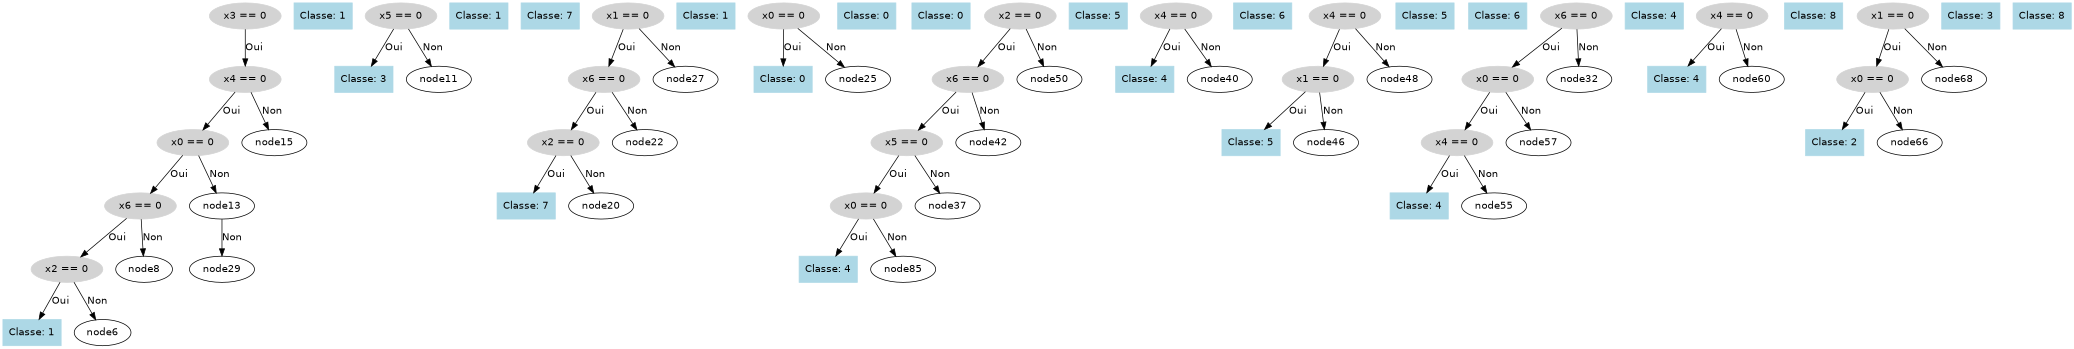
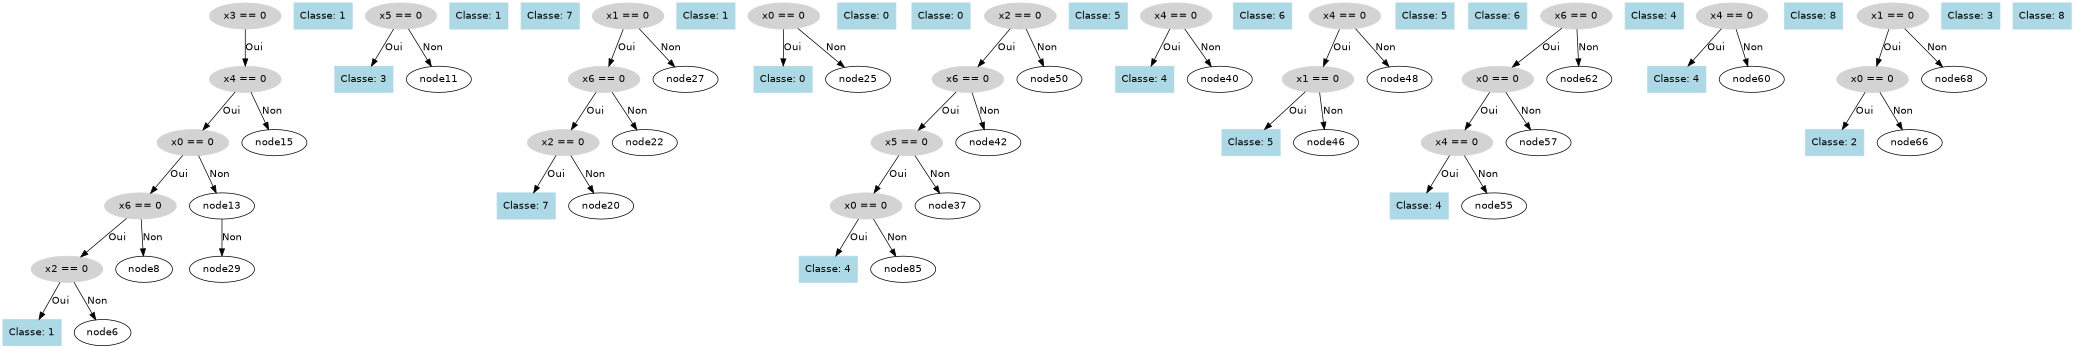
  digraph {
    fontname="DejaVu Sans"
    node [color=lightblue fontname="DejaVu Sans" shape=box style=filled]
    edge [fontname="DejaVu Sans"]
    n1 [color=lightgray label="x3 == 0" shape=ellipse]
    n2 [color=lightgray label="x4 == 0" shape=ellipse]
    n3 [color=lightgray label="x0 == 0" shape=ellipse]
    node15 [color="" shape="" style=""]
    node29 [color="" shape="" style=""]
    n6 [color=lightgray label="x6 == 0" shape=ellipse]
    node13 [color="" shape="" style=""]
    n8 [color=lightgray label="x2 == 0" shape=ellipse]
    node8 [color="" shape="" style=""]
    n10 [label="Classe: 1"]
    node6 [color="" shape="" style=""]
    n12 [label="Classe: 1"]
    n13 [color=lightgray label="x5 == 0" shape=ellipse]
    n14 [label="Classe: 3"]
    node11 [color="" shape="" style=""]
    n16 [label="Classe: 1"]
    n17 [label="Classe: 7"]
    n18 [color=lightgray label="x1 == 0" shape=ellipse]
    n19 [color=lightgray label="x6 == 0" shape=ellipse]
    node27 [color="" shape="" style=""]
    n21 [color=lightgray label="x2 == 0" shape=ellipse]
    node22 [color="" shape="" style=""]
    n23 [label="Classe: 7"]
    node20 [color="" shape="" style=""]
    n25 [label="Classe: 1"]
    n26 [color=lightgray label="x0 == 0" shape=ellipse]
    n27 [label="Classe: 0"]
    node25 [color="" shape="" style=""]
    n29 [label="Classe: 0"]
    n30 [label="Classe: 0"]
    n31 [color=lightgray label="x2 == 0" shape=ellipse]
    n32 [color=lightgray label="x6 == 0" shape=ellipse]
    node50 [color="" shape="" style=""]
    n34 [color=lightgray label="x5 == 0" shape=ellipse]
    node42 [color="" shape="" style=""]
    n36 [color=lightgray label="x0 == 0" shape=ellipse]
    node37 [color="" shape="" style=""]
    n38 [label="Classe: 4"]
    n39 [label=node85 color="" shape="" style=""]
    n40 [label="Classe: 5"]
    n41 [color=lightgray label="x4 == 0" shape=ellipse]
    n42 [label="Classe: 4"]
    node40 [color="" shape="" style=""]
    n44 [label="Classe: 6"]
    n45 [color=lightgray label="x4 == 0" shape=ellipse]
    n46 [color=lightgray label="x1 == 0" shape=ellipse]
    node48 [color="" shape="" style=""]
    n48 [label="Classe: 5"]
    node46 [color="" shape="" style=""]
    n50 [label="Classe: 5"]
    n51 [label="Classe: 6"]
    n52 [color=lightgray label="x6 == 0" shape=ellipse]
    n53 [color=lightgray label="x0 == 0" shape=ellipse]
-   node62 [label=node32 color="" shape="" style=""]
+   node62 [color="" shape="" style=""]
    n55 [color=lightgray label="x4 == 0" shape=ellipse]
    node57 [color="" shape="" style=""]
    n57 [label="Classe: 4"]
    node55 [color="" shape="" style=""]
    n59 [label="Classe: 4"]
    n60 [color=lightgray label="x4 == 0" shape=ellipse]
    n61 [label="Classe: 4"]
    node60 [color="" shape="" style=""]
    n63 [label="Classe: 8"]
    n64 [color=lightgray label="x1 == 0" shape=ellipse]
    n65 [color=lightgray label="x0 == 0" shape=ellipse]
    node68 [color="" shape="" style=""]
    n67 [label="Classe: 2"]
    node66 [color="" shape="" style=""]
    n69 [label="Classe: 3"]
    n70 [label="Classe: 8"]
    n1 -> n2 [label=Oui]
    n2 -> n3 [label=Oui]
    n2 -> node15 [label=Non]
    n3 -> n6 [label=Oui]
    n3 -> node13 [label=Non]
    n6 -> n8 [label=Oui]
    n6 -> node8 [label=Non]
    node13 -> node29 [label=Non]
    n8 -> n10 [label=Oui]
    n8 -> node6 [label=Non]
    n13 -> n14 [label=Oui]
    n13 -> node11 [label=Non]
    n18 -> n19 [label=Oui]
    n18 -> node27 [label=Non]
    n19 -> n21 [label=Oui]
    n19 -> node22 [label=Non]
    n21 -> n23 [label=Oui]
    n21 -> node20 [label=Non]
    n26 -> n27 [label=Oui]
    n26 -> node25 [label=Non]
    n31 -> n32 [label=Oui]
    n31 -> node50 [label=Non]
    n32 -> n34 [label=Oui]
    n32 -> node42 [label=Non]
    n34 -> n36 [label=Oui]
    n34 -> node37 [label=Non]
    n36 -> n38 [label=Oui]
    n36 -> n39 [label=Non]
    n41 -> n42 [label=Oui]
    n41 -> node40 [label=Non]
    n45 -> n46 [label=Oui]
    n45 -> node48 [label=Non]
    n46 -> n48 [label=Oui]
    n46 -> node46 [label=Non]
    n52 -> n53 [label=Oui]
    n52 -> node62 [label=Non]
    n53 -> n55 [label=Oui]
    n53 -> node57 [label=Non]
    n55 -> n57 [label=Oui]
    n55 -> node55 [label=Non]
    n60 -> n61 [label=Oui]
    n60 -> node60 [label=Non]
    n64 -> n65 [label=Oui]
    n64 -> node68 [label=Non]
    n65 -> n67 [label=Oui]
    n65 -> node66 [label=Non]
  }
